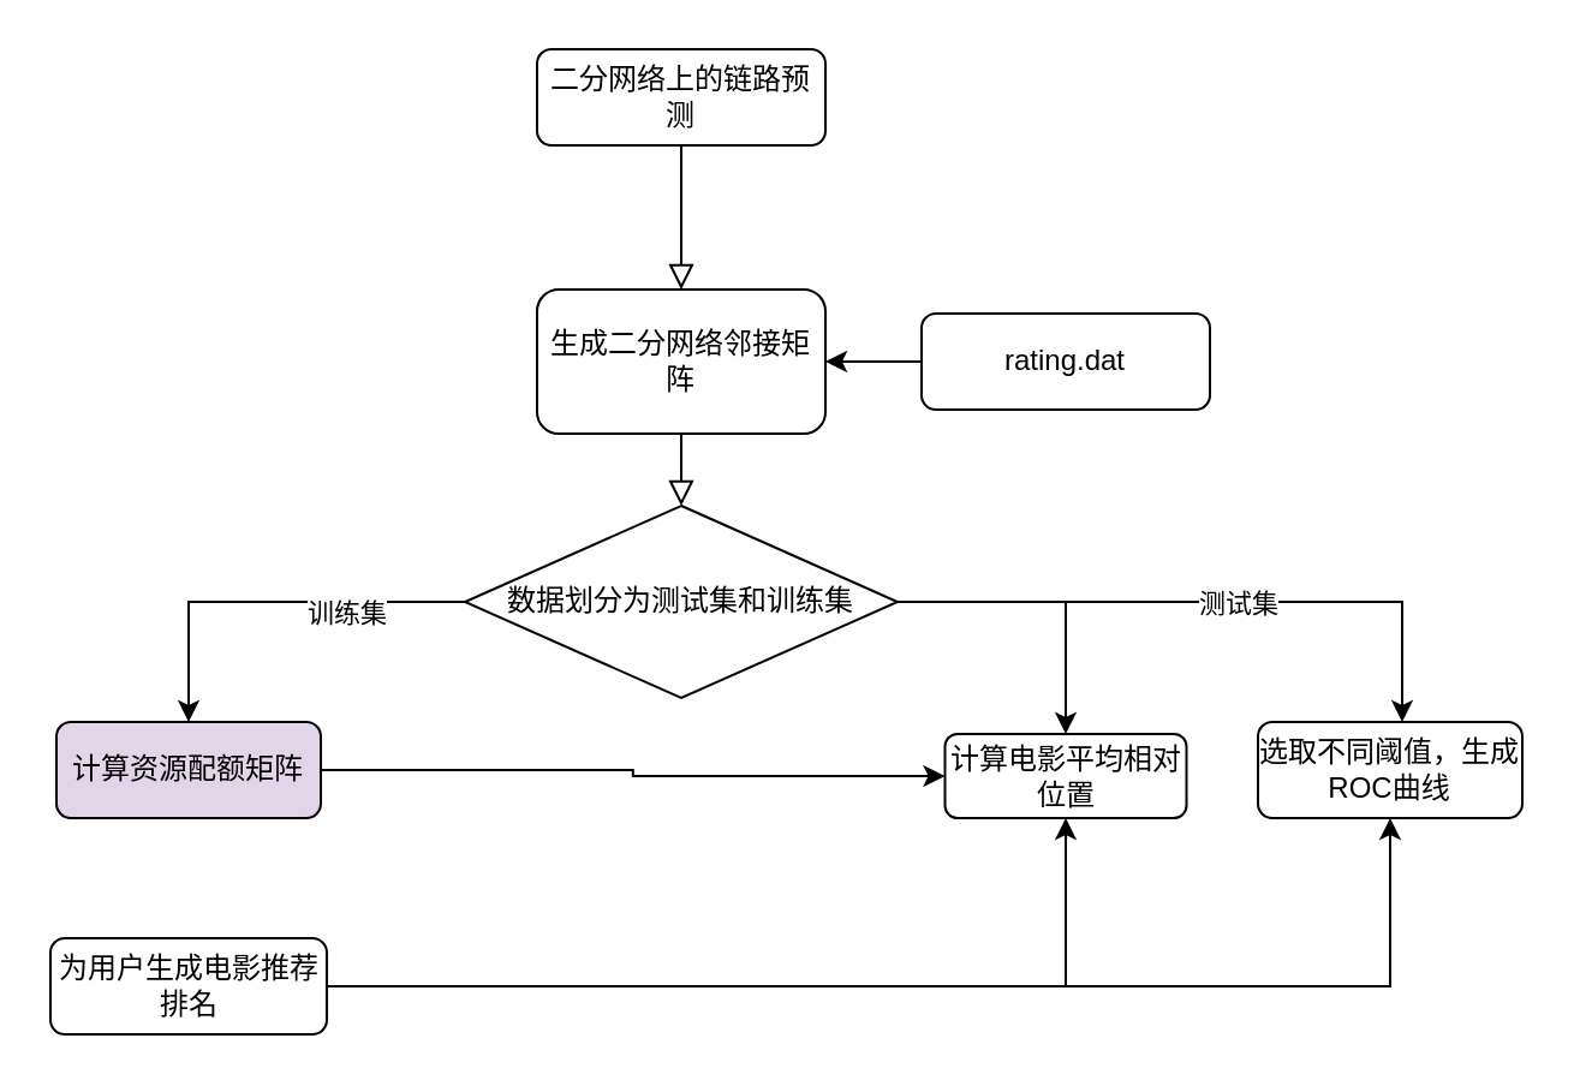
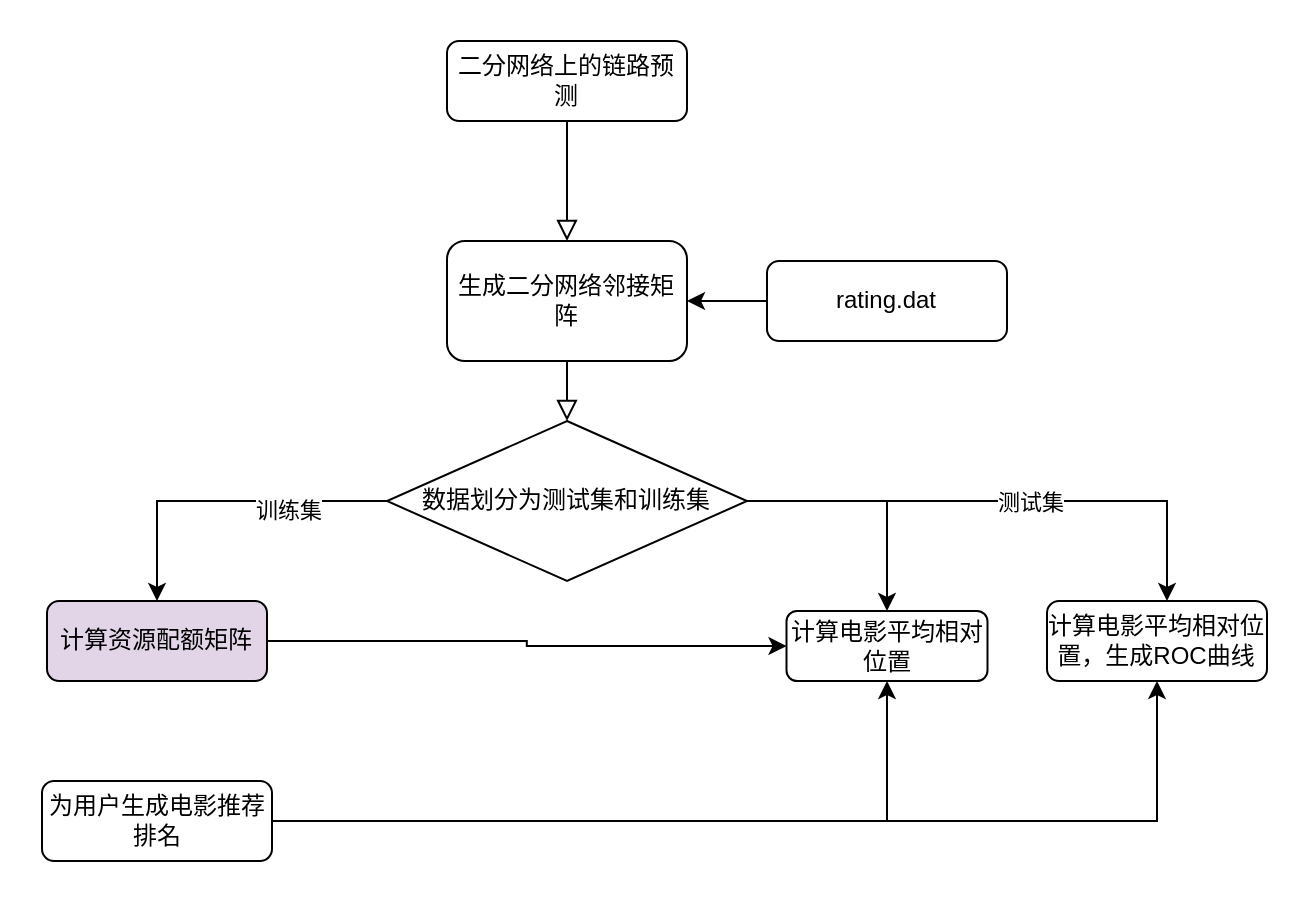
  <mxCell id="0" />
  <mxCell id="1" parent="0" />
  <mxCell id="2" value="" style="rounded=0;html=1;jettySize=auto;orthogonalLoop=1;fontSize=11;endArrow=block;endFill=0;endSize=8;strokeWidth=1;shadow=0;labelBackgroundColor=none;edgeStyle=orthogonalEdgeStyle;entryX=0.5;entryY=0;entryDx=0;entryDy=0;" parent="1" source="3" target="6" edge="1"><mxGeometry relative="1" as="geometry"><mxPoint x="283" y="30" as="targetPoint" /></mxGeometry></mxCell>
  <mxCell id="3" value="二分网络上的链路预测" style="rounded=1;whiteSpace=wrap;html=1;fontSize=12;glass=0;strokeWidth=1;shadow=0;" parent="1" vertex="1"><mxGeometry x="223" y="20" width="120" height="40" as="geometry" /></mxCell>
  <mxCell id="4" value="" style="rounded=0;html=1;jettySize=auto;orthogonalLoop=1;fontSize=11;endArrow=block;endFill=0;endSize=8;strokeWidth=1;shadow=0;labelBackgroundColor=none;edgeStyle=orthogonalEdgeStyle;exitX=0.5;exitY=1;exitDx=0;exitDy=0;" parent="1" source="6" edge="1"><mxGeometry x="0.333" y="20" relative="1" as="geometry"><mxPoint as="offset" /><mxPoint x="283" y="220" as="sourcePoint" /><mxPoint x="283" y="210" as="targetPoint" /><Array as="points" /></mxGeometry></mxCell>
  <mxCell id="5" value="rating.dat" style="rounded=1;whiteSpace=wrap;html=1;fontSize=12;glass=0;strokeWidth=1;shadow=0;" parent="1" vertex="1"><mxGeometry x="383" y="130" width="120" height="40" as="geometry" /></mxCell>
  <mxCell id="6" value="生成二分网络邻接矩阵" style="rounded=1;whiteSpace=wrap;html=1;" parent="1" vertex="1"><mxGeometry x="223" y="120" width="120" height="60" as="geometry" /></mxCell>
  <mxCell id="7" value="" style="endArrow=classic;html=1;rounded=0;entryX=1;entryY=0.5;entryDx=0;entryDy=0;exitX=0;exitY=0.5;exitDx=0;exitDy=0;" parent="1" source="5" target="6" edge="1"><mxGeometry width="50" height="50" relative="1" as="geometry"><mxPoint x="443" y="200" as="sourcePoint" /><mxPoint x="493" y="150" as="targetPoint" /></mxGeometry></mxCell>
  <mxCell id="8" value="" style="edgeStyle=orthogonalEdgeStyle;rounded=0;orthogonalLoop=1;jettySize=auto;html=1;" parent="1" source="10" target="20" edge="1"><mxGeometry relative="1" as="geometry"><mxPoint x="583" y="330" as="targetPoint" /><Array as="points"><mxPoint x="583" y="250" /></Array></mxGeometry></mxCell>
  <mxCell id="9" value="测试集" style="edgeLabel;html=1;align=center;verticalAlign=middle;resizable=0;points=[];" parent="8" vertex="1" connectable="0"><mxGeometry x="0.083" relative="1" as="geometry"><mxPoint as="offset" /></mxGeometry></mxCell>
  <mxCell id="10" value="数据划分为测试集和训练集" style="rhombus;whiteSpace=wrap;html=1;" parent="1" vertex="1"><mxGeometry x="193" y="210" width="180" height="80" as="geometry" /></mxCell>
  <mxCell id="11" value="" style="endArrow=classic;html=1;rounded=0;exitX=0;exitY=0.5;exitDx=0;exitDy=0;edgeStyle=orthogonalEdgeStyle;" parent="1" source="10" target="15" edge="1"><mxGeometry width="50" height="50" relative="1" as="geometry"><mxPoint x="63" y="250" as="sourcePoint" /><mxPoint x="83" y="330" as="targetPoint" /></mxGeometry></mxCell>
  <mxCell id="12" value="训练集" style="edgeLabel;html=1;align=center;verticalAlign=middle;resizable=0;points=[];" parent="11" vertex="1" connectable="0"><mxGeometry x="-0.388" y="4" relative="1" as="geometry"><mxPoint as="offset" /></mxGeometry></mxCell>
  <mxCell id="13" value="" style="endArrow=classic;html=1;rounded=0;" parent="1" target="19" edge="1"><mxGeometry width="50" height="50" relative="1" as="geometry"><mxPoint x="443" y="250" as="sourcePoint" /><mxPoint x="442.5" y="335" as="targetPoint" /></mxGeometry></mxCell>
  <mxCell id="14" value="" style="edgeStyle=orthogonalEdgeStyle;rounded=0;orthogonalLoop=1;jettySize=auto;html=1;" parent="1" source="15" target="19" edge="1"><mxGeometry relative="1" as="geometry"><mxPoint x="78" y="440" as="targetPoint" /></mxGeometry></mxCell>
  <mxCell id="15" value="计算资源配额矩阵" style="rounded=1;whiteSpace=wrap;html=1;fillColor=#e1d5e7;" parent="1" vertex="1"><mxGeometry x="23" y="300" width="110" height="40" as="geometry" /></mxCell>
  <mxCell id="16" style="edgeStyle=orthogonalEdgeStyle;rounded=0;orthogonalLoop=1;jettySize=auto;html=1;exitX=1;exitY=0.5;exitDx=0;exitDy=0;entryX=0.5;entryY=1;entryDx=0;entryDy=0;" parent="1" source="18" target="19" edge="1"><mxGeometry relative="1" as="geometry" /></mxCell>
  <mxCell id="17" style="edgeStyle=orthogonalEdgeStyle;rounded=0;orthogonalLoop=1;jettySize=auto;html=1;exitX=1;exitY=0.5;exitDx=0;exitDy=0;entryX=0.5;entryY=1;entryDx=0;entryDy=0;" parent="1" source="18" target="20" edge="1"><mxGeometry relative="1" as="geometry" /></mxCell>
  <mxCell id="18" value="为用户生成电影推荐排名" style="rounded=1;whiteSpace=wrap;html=1;" parent="1" vertex="1"><mxGeometry x="20.5" y="390" width="115" height="40" as="geometry" /></mxCell>
  <mxCell id="19" value="计算电影平均相对位置" style="rounded=1;whiteSpace=wrap;html=1;" parent="1" vertex="1"><mxGeometry x="392.75" y="305" width="100.5" height="35" as="geometry" /></mxCell>
- <mxCell id="20" value="选取不同阈值，生成ROC曲线" style="rounded=1;whiteSpace=wrap;html=1;" parent="1" vertex="1"><mxGeometry x="523" y="300" width="110" height="40" as="geometry" /></mxCell>
+ <mxCell id="20" value="计算电影平均相对位置，生成ROC曲线" style="rounded=1;whiteSpace=wrap;html=1;" parent="1" vertex="1"><mxGeometry x="523" y="300" width="110" height="40" as="geometry" /></mxCell>
